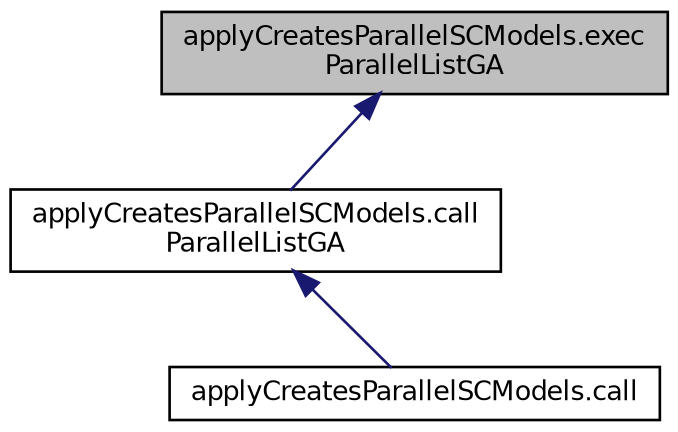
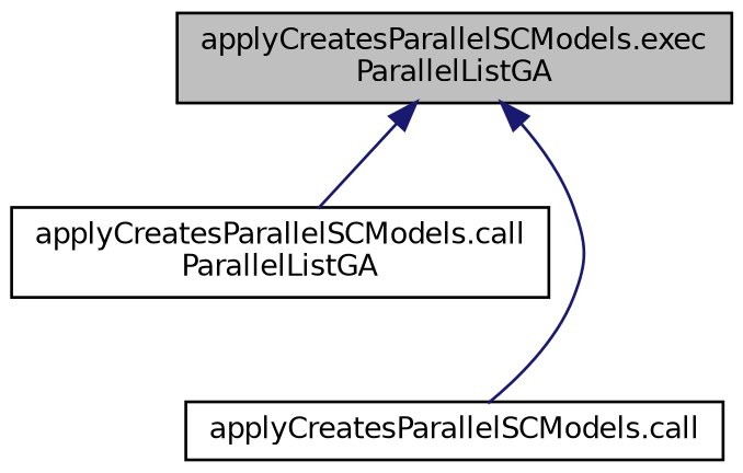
  digraph {
    rankdir=TB
    node [color=black fillcolor=white fontname=Helvetica fontsize=10 shape=record style=filled]
    edge [color=midnightblue dir=back fontname=Helvetica fontsize=10 labelfontname=Helvetica labelfontsize=10 style=solid]
    n1 [fillcolor=grey75 fontcolor=black height=0.2 label="applyCreatesParallelSCModels.exec\lParallelListGA" width=0.4]
    n2 [height=0.2 label="applyCreatesParallelSCModels.call\lParallelListGA" width=0.4]
    n3 [height=0.2 label="applyCreatesParallelSCModels.call" width=0.4]
    n1 -> n2
-   n2 -> n3
+   n1 -> n3
  }
